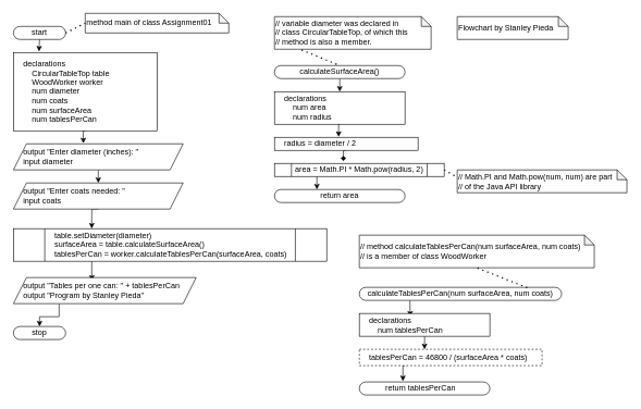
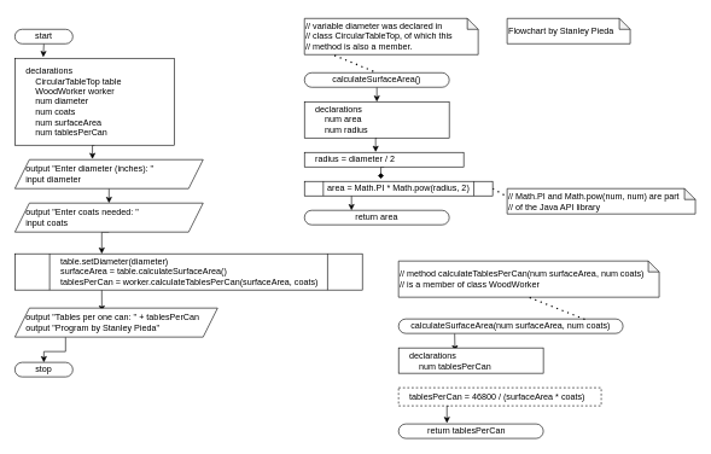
  <mxCell id="0" />
  <mxCell id="1" parent="0" />
  <mxCell id="2" style="edgeStyle=orthogonalEdgeStyle;rounded=0;orthogonalLoop=1;jettySize=auto;html=1;exitX=0.5;exitY=1;exitDx=0;exitDy=0;entryX=0.178;entryY=-0.013;entryDx=0;entryDy=0;entryPerimeter=0;" parent="1" source="3" target="6" edge="1"><mxGeometry relative="1" as="geometry" /></mxCell>
  <mxCell id="3" value="start" style="rounded=1;whiteSpace=wrap;html=1;arcSize=50;" parent="1" vertex="1"><mxGeometry x="20" y="40" width="80" height="20" as="geometry" /></mxCell>
  <mxCell id="4" value="stop" style="rounded=1;whiteSpace=wrap;html=1;arcSize=50;" parent="1" vertex="1"><mxGeometry x="20" y="500" width="80" height="20" as="geometry" /></mxCell>
  <mxCell id="5" style="edgeStyle=orthogonalEdgeStyle;rounded=0;orthogonalLoop=1;jettySize=auto;html=1;exitX=0.5;exitY=1;exitDx=0;exitDy=0;entryX=0.412;entryY=-0.02;entryDx=0;entryDy=0;entryPerimeter=0;" parent="1" source="6" target="8" edge="1"><mxGeometry relative="1" as="geometry" /></mxCell>
  <mxCell id="6" value="&lt;div&gt;&amp;nbsp; &amp;nbsp; declarations&lt;/div&gt;&lt;div&gt;&amp;nbsp; &amp;nbsp; &amp;nbsp; &amp;nbsp; CircularTableTop table&lt;/div&gt;&lt;div&gt;&amp;nbsp; &amp;nbsp; &amp;nbsp; &amp;nbsp; WoodWorker worker&lt;/div&gt;&lt;div&gt;&amp;nbsp; &amp;nbsp; &amp;nbsp; &amp;nbsp; num diameter&lt;/div&gt;&lt;div&gt;&amp;nbsp; &amp;nbsp; &amp;nbsp; &amp;nbsp; num coats&lt;/div&gt;&lt;div&gt;&amp;nbsp; &amp;nbsp; &amp;nbsp; &amp;nbsp; num surfaceArea&lt;/div&gt;&lt;div&gt;&amp;nbsp; &amp;nbsp; &amp;nbsp; &amp;nbsp; num tablesPerCan&lt;/div&gt;" style="rounded=0;whiteSpace=wrap;html=1;align=left;" parent="1" vertex="1"><mxGeometry x="20" y="80" width="220" height="120" as="geometry" /></mxCell>
  <mxCell id="7" style="edgeStyle=orthogonalEdgeStyle;rounded=0;orthogonalLoop=1;jettySize=auto;html=1;exitX=0.5;exitY=1;exitDx=0;exitDy=0;entryX=0.5;entryY=0;entryDx=0;entryDy=0;" parent="1" source="8" target="10" edge="1"><mxGeometry relative="1" as="geometry" /></mxCell>
  <mxCell id="8" value="&lt;div&gt;&amp;nbsp; &amp;nbsp; output &quot;Enter diameter (inches): &quot;&lt;/div&gt;&lt;div&gt;&amp;nbsp; &amp;nbsp; input diameter&lt;/div&gt;" style="shape=parallelogram;perimeter=parallelogramPerimeter;whiteSpace=wrap;html=1;fixedSize=1;align=left;" parent="1" vertex="1"><mxGeometry x="20" y="220" width="260" height="40" as="geometry" /></mxCell>
  <mxCell id="9" style="edgeStyle=orthogonalEdgeStyle;rounded=0;orthogonalLoop=1;jettySize=auto;html=1;exitX=0.5;exitY=1;exitDx=0;exitDy=0;entryX=0.25;entryY=0;entryDx=0;entryDy=0;" parent="1" source="10" target="12" edge="1"><mxGeometry relative="1" as="geometry" /></mxCell>
  <mxCell id="10" value="&lt;div&gt;&amp;nbsp; &amp;nbsp; output &quot;Enter coats needed: &quot;&lt;/div&gt;&lt;div&gt;&amp;nbsp; &amp;nbsp; input coats&lt;/div&gt;" style="shape=parallelogram;perimeter=parallelogramPerimeter;whiteSpace=wrap;html=1;fixedSize=1;align=left;" parent="1" vertex="1"><mxGeometry x="20" y="280" width="260" height="40" as="geometry" /></mxCell>
  <mxCell id="11" style="edgeStyle=orthogonalEdgeStyle;rounded=0;orthogonalLoop=1;jettySize=auto;html=1;exitX=0.25;exitY=1;exitDx=0;exitDy=0;entryX=0.429;entryY=0.125;entryDx=0;entryDy=0;entryPerimeter=0;" parent="1" source="12" target="14" edge="1"><mxGeometry relative="1" as="geometry" /></mxCell>
  <mxCell id="12" value="&lt;div&gt;&amp;nbsp; &amp;nbsp; table.setDiameter(diameter)&lt;/div&gt;&lt;div&gt;&amp;nbsp; &amp;nbsp; surfaceArea = table.calculateSurfaceArea()&lt;/div&gt;&lt;div&gt;&amp;nbsp; &amp;nbsp; tablesPerCan = worker.calculateTablesPerCan(surfaceArea, coats)&lt;br&gt;&lt;/div&gt;" style="shape=process;whiteSpace=wrap;html=1;backgroundOutline=1;align=left;" parent="1" vertex="1"><mxGeometry x="20" y="350" width="480" height="50" as="geometry" /></mxCell>
  <mxCell id="13" style="edgeStyle=orthogonalEdgeStyle;rounded=0;orthogonalLoop=1;jettySize=auto;html=1;exitX=0.25;exitY=1;exitDx=0;exitDy=0;entryX=0.5;entryY=0;entryDx=0;entryDy=0;" parent="1" source="14" target="4" edge="1"><mxGeometry relative="1" as="geometry" /></mxCell>
  <mxCell id="14" value="&lt;div&gt;&amp;nbsp; &amp;nbsp; output &quot;Tables per one can: &quot; + tablesPerCan&lt;/div&gt;&lt;div&gt;&amp;nbsp; &amp;nbsp; output &quot;Program by Stanley Pieda&quot;&lt;/div&gt;" style="shape=parallelogram;perimeter=parallelogramPerimeter;whiteSpace=wrap;html=1;fixedSize=1;align=left;" parent="1" vertex="1"><mxGeometry x="20" y="425" width="280" height="40" as="geometry" /></mxCell>
- <mxCell id="15" value="method main of class Assignment01" style="shape=note;whiteSpace=wrap;html=1;backgroundOutline=1;darkOpacity=0.05;align=left;size=15;" parent="1" vertex="1"><mxGeometry x="130" y="20" width="220" height="30" as="geometry" /></mxCell>
- <mxCell id="16" value="" style="endArrow=none;dashed=1;html=1;dashPattern=1 3;strokeWidth=2;exitX=1;exitY=0.5;exitDx=0;exitDy=0;entryX=0;entryY=0.5;entryDx=0;entryDy=0;entryPerimeter=0;" parent="1" source="3" target="15" edge="1"><mxGeometry width="50" height="50" relative="1" as="geometry"><mxPoint x="480" y="250" as="sourcePoint" /><mxPoint x="530" y="200" as="targetPoint" /></mxGeometry></mxCell>
  <mxCell id="17" value="&lt;div&gt;// variable diameter was declared in&lt;/div&gt;&lt;div&gt;// class CircularTableTop, of which this&lt;/div&gt;&lt;div&gt;// method is also a member.&lt;/div&gt;" style="shape=note;whiteSpace=wrap;html=1;backgroundOutline=1;darkOpacity=0.05;align=left;size=15;" parent="1" vertex="1"><mxGeometry x="420" y="25" width="240" height="50" as="geometry" /></mxCell>
  <mxCell id="18" style="edgeStyle=orthogonalEdgeStyle;rounded=0;orthogonalLoop=1;jettySize=auto;html=1;exitX=0.5;exitY=1;exitDx=0;exitDy=0;entryX=0.5;entryY=0;entryDx=0;entryDy=0;" parent="1" source="19" target="21" edge="1"><mxGeometry relative="1" as="geometry" /></mxCell>
  <mxCell id="19" value="calculateSurfaceArea()" style="rounded=1;whiteSpace=wrap;html=1;arcSize=50;" parent="1" vertex="1"><mxGeometry x="420" y="100" width="200" height="20" as="geometry" /></mxCell>
  <mxCell id="20" style="edgeStyle=orthogonalEdgeStyle;rounded=0;orthogonalLoop=1;jettySize=auto;html=1;exitX=0.5;exitY=1;exitDx=0;exitDy=0;entryX=0.447;entryY=-0.03;entryDx=0;entryDy=0;entryPerimeter=0;" parent="1" source="21" target="23" edge="1"><mxGeometry relative="1" as="geometry" /></mxCell>
  <mxCell id="21" value="&lt;div&gt;&amp;nbsp; &amp;nbsp; declarations&lt;/div&gt;&lt;div&gt;&amp;nbsp; &amp;nbsp; &amp;nbsp; &amp;nbsp; num area&lt;/div&gt;&lt;div&gt;&amp;nbsp; &amp;nbsp; &amp;nbsp; &amp;nbsp; num radius&lt;/div&gt;" style="rounded=0;whiteSpace=wrap;html=1;align=left;" parent="1" vertex="1"><mxGeometry x="420" y="140" width="200" height="50" as="geometry" /></mxCell>
  <mxCell id="22" style="edgeStyle=orthogonalEdgeStyle;rounded=0;orthogonalLoop=1;jettySize=auto;html=1;exitX=0.5;exitY=1;exitDx=0;exitDy=0;entryX=0.406;entryY=-0.18;entryDx=0;entryDy=0;entryPerimeter=0;endArrow=diamond;" edge="1" parent="1" source="23" target="39"><mxGeometry relative="1" as="geometry" /></mxCell>
  <mxCell id="23" value="&lt;div&gt;&amp;nbsp; &amp;nbsp; radius = diameter / 2&lt;span&gt;&amp;nbsp;&lt;/span&gt;&lt;/div&gt;" style="rounded=0;whiteSpace=wrap;html=1;align=left;" parent="1" vertex="1"><mxGeometry x="420" y="210" width="220" height="20" as="geometry" /></mxCell>
  <mxCell id="24" value="return area" style="rounded=1;whiteSpace=wrap;html=1;arcSize=50;" parent="1" vertex="1"><mxGeometry x="420" y="290" width="200" height="20" as="geometry" /></mxCell>
  <mxCell id="25" value="" style="endArrow=none;dashed=1;html=1;dashPattern=1 3;strokeWidth=2;exitX=0.173;exitY=1.02;exitDx=0;exitDy=0;exitPerimeter=0;entryX=0.5;entryY=0;entryDx=0;entryDy=0;" parent="1" source="17" target="19" edge="1"><mxGeometry width="50" height="50" relative="1" as="geometry"><mxPoint x="480" y="260" as="sourcePoint" /><mxPoint x="530" y="210" as="targetPoint" /></mxGeometry></mxCell>
  <mxCell id="26" value="&lt;div&gt;// Math.PI and Math.pow(num, num) are part&lt;/div&gt;&lt;div&gt;// of the Java API library&lt;/div&gt;" style="shape=note;whiteSpace=wrap;html=1;backgroundOutline=1;darkOpacity=0.05;align=left;size=15;" parent="1" vertex="1"><mxGeometry x="700" y="260" width="260" height="35" as="geometry" /></mxCell>
  <mxCell id="27" value="" style="endArrow=none;dashed=1;html=1;dashPattern=1 3;strokeWidth=2;entryX=-0.006;entryY=0.291;entryDx=0;entryDy=0;entryPerimeter=0;exitX=1;exitY=0.5;exitDx=0;exitDy=0;" parent="1" source="39" target="26" edge="1"><mxGeometry width="50" height="50" relative="1" as="geometry"><mxPoint x="684.5" y="270" as="sourcePoint" /><mxPoint x="595.5" y="210" as="targetPoint" /></mxGeometry></mxCell>
  <mxCell id="28" value="&lt;div&gt;// method calculateTablesPerCan(num surfaceArea, num coats)&lt;/div&gt;&lt;div&gt;// is a member of class WoodWorker&lt;/div&gt;" style="shape=note;whiteSpace=wrap;html=1;backgroundOutline=1;darkOpacity=0.05;align=left;size=15;" parent="1" vertex="1"><mxGeometry x="550" y="360" width="360" height="50" as="geometry" /></mxCell>
  <mxCell id="29" style="edgeStyle=orthogonalEdgeStyle;rounded=0;orthogonalLoop=1;jettySize=auto;html=1;exitX=0.25;exitY=1;exitDx=0;exitDy=0;entryX=0.39;entryY=0.143;entryDx=0;entryDy=0;entryPerimeter=0;" parent="1" source="30" target="32" edge="1"><mxGeometry relative="1" as="geometry" /></mxCell>
- <mxCell id="30" value="calculateTablesPerCan(num surfaceArea, num coats)" style="rounded=1;whiteSpace=wrap;html=1;arcSize=50;" parent="1" vertex="1"><mxGeometry x="550" y="440" width="310" height="20" as="geometry" /></mxCell>
- <mxCell id="31" style="edgeStyle=orthogonalEdgeStyle;rounded=0;orthogonalLoop=1;jettySize=auto;html=1;exitX=0.5;exitY=1;exitDx=0;exitDy=0;entryX=0.357;entryY=0;entryDx=0;entryDy=0;entryPerimeter=0;" parent="1" source="32" target="34" edge="1"><mxGeometry relative="1" as="geometry" /></mxCell>
+ <mxCell id="30" value="calculateSurfaceArea(num surfaceArea, num coats)" style="rounded=1;whiteSpace=wrap;html=1;arcSize=50;" parent="1" vertex="1"><mxGeometry x="550" y="440" width="310" height="20" as="geometry" /></mxCell>
  <mxCell id="32" value="&lt;div&gt;&amp;nbsp; &amp;nbsp; declarations&lt;/div&gt;&lt;div&gt;&amp;nbsp; &amp;nbsp; &amp;nbsp; &amp;nbsp; num tablesPerCan&lt;/div&gt;" style="rounded=0;whiteSpace=wrap;html=1;align=left;" parent="1" vertex="1"><mxGeometry x="550" y="480" width="200" height="35" as="geometry" /></mxCell>
  <mxCell id="33" style="edgeStyle=orthogonalEdgeStyle;rounded=0;orthogonalLoop=1;jettySize=auto;html=1;exitX=0.25;exitY=1;exitDx=0;exitDy=0;entryX=0.334;entryY=-0.06;entryDx=0;entryDy=0;entryPerimeter=0;" parent="1" source="34" target="35" edge="1"><mxGeometry relative="1" as="geometry" /></mxCell>
  <mxCell id="34" value="&amp;nbsp; &amp;nbsp; tablesPerCan = 46800 / (surfaceArea * coats)" style="rounded=0;whiteSpace=wrap;html=1;align=left;dashed=1;" parent="1" vertex="1"><mxGeometry x="550" y="535" width="280" height="25" as="geometry" /></mxCell>
  <mxCell id="35" value="return tablesPerCan " style="rounded=1;whiteSpace=wrap;html=1;arcSize=50;" parent="1" vertex="1"><mxGeometry x="550" y="585" width="200" height="20" as="geometry" /></mxCell>
  <mxCell id="36" value="" style="endArrow=none;dashed=1;html=1;dashPattern=1 3;strokeWidth=2;entryX=0.5;entryY=1;entryDx=0;entryDy=0;entryPerimeter=0;exitX=0.83;exitY=0.03;exitDx=0;exitDy=0;exitPerimeter=0;" parent="1" source="30" target="28" edge="1"><mxGeometry width="50" height="50" relative="1" as="geometry"><mxPoint x="620" y="430" as="sourcePoint" /><mxPoint x="658.44" y="280.185" as="targetPoint" /></mxGeometry></mxCell>
  <mxCell id="37" value="&lt;div&gt;Flowchart by Stanley Pieda&lt;/div&gt;" style="shape=note;whiteSpace=wrap;html=1;backgroundOutline=1;darkOpacity=0.05;align=left;size=15;" parent="1" vertex="1"><mxGeometry x="700" y="25" width="170" height="35" as="geometry" /></mxCell>
  <mxCell id="38" style="edgeStyle=orthogonalEdgeStyle;rounded=0;orthogonalLoop=1;jettySize=auto;html=1;exitX=0.25;exitY=1;exitDx=0;exitDy=0;entryX=0.325;entryY=0;entryDx=0;entryDy=0;entryPerimeter=0;" edge="1" parent="1" source="39" target="24"><mxGeometry relative="1" as="geometry" /></mxCell>
  <mxCell id="39" value="&lt;span style=&quot;text-align: left&quot;&gt;area = Math.PI * Math.pow(radius, 2)&lt;/span&gt;" style="shape=process;whiteSpace=wrap;html=1;backgroundOutline=1;" vertex="1" parent="1"><mxGeometry x="420" y="250" width="260" height="20" as="geometry" /></mxCell>
